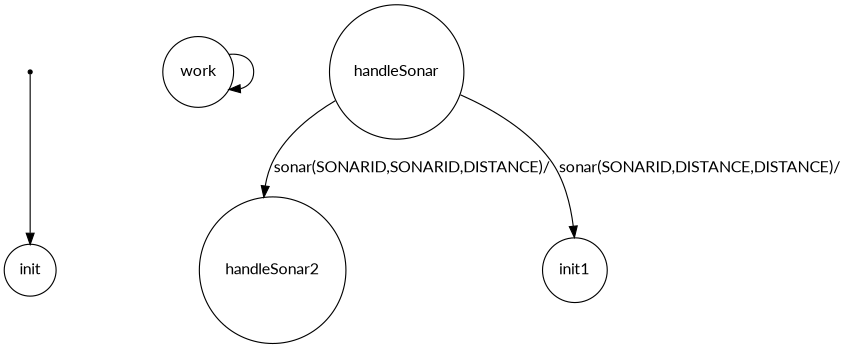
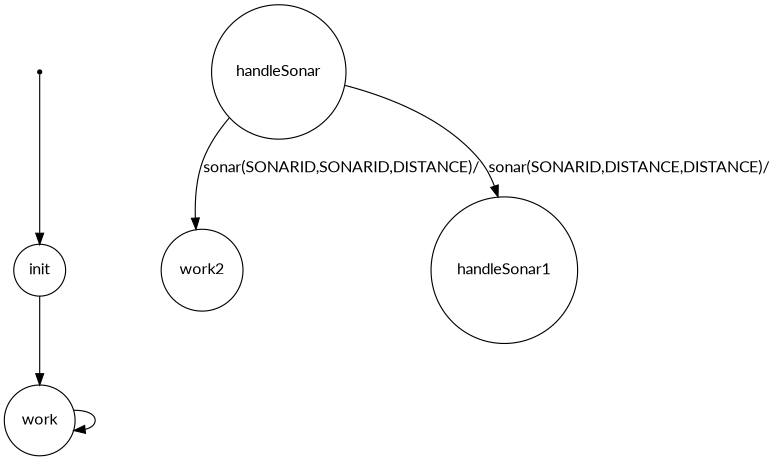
  digraph {
    fontname=Lato
    rankdir=TB
    node [fontname=Lato shape=circle]
    edge [fontname=Lato]
    iniziale [shape=point]
    init
    work
    handleSonar
-   handleSonar2
-   handleSonar1 [label=init1]
+   handleSonar2 [label=work2]
+   handleSonar1
    iniziale -> init
+   init -> work
    work -> work
    handleSonar -> handleSonar2 [label="sonar(SONARID,SONARID,DISTANCE)/"]
    handleSonar -> handleSonar1 [label="sonar(SONARID,DISTANCE,DISTANCE)/"]
  }
